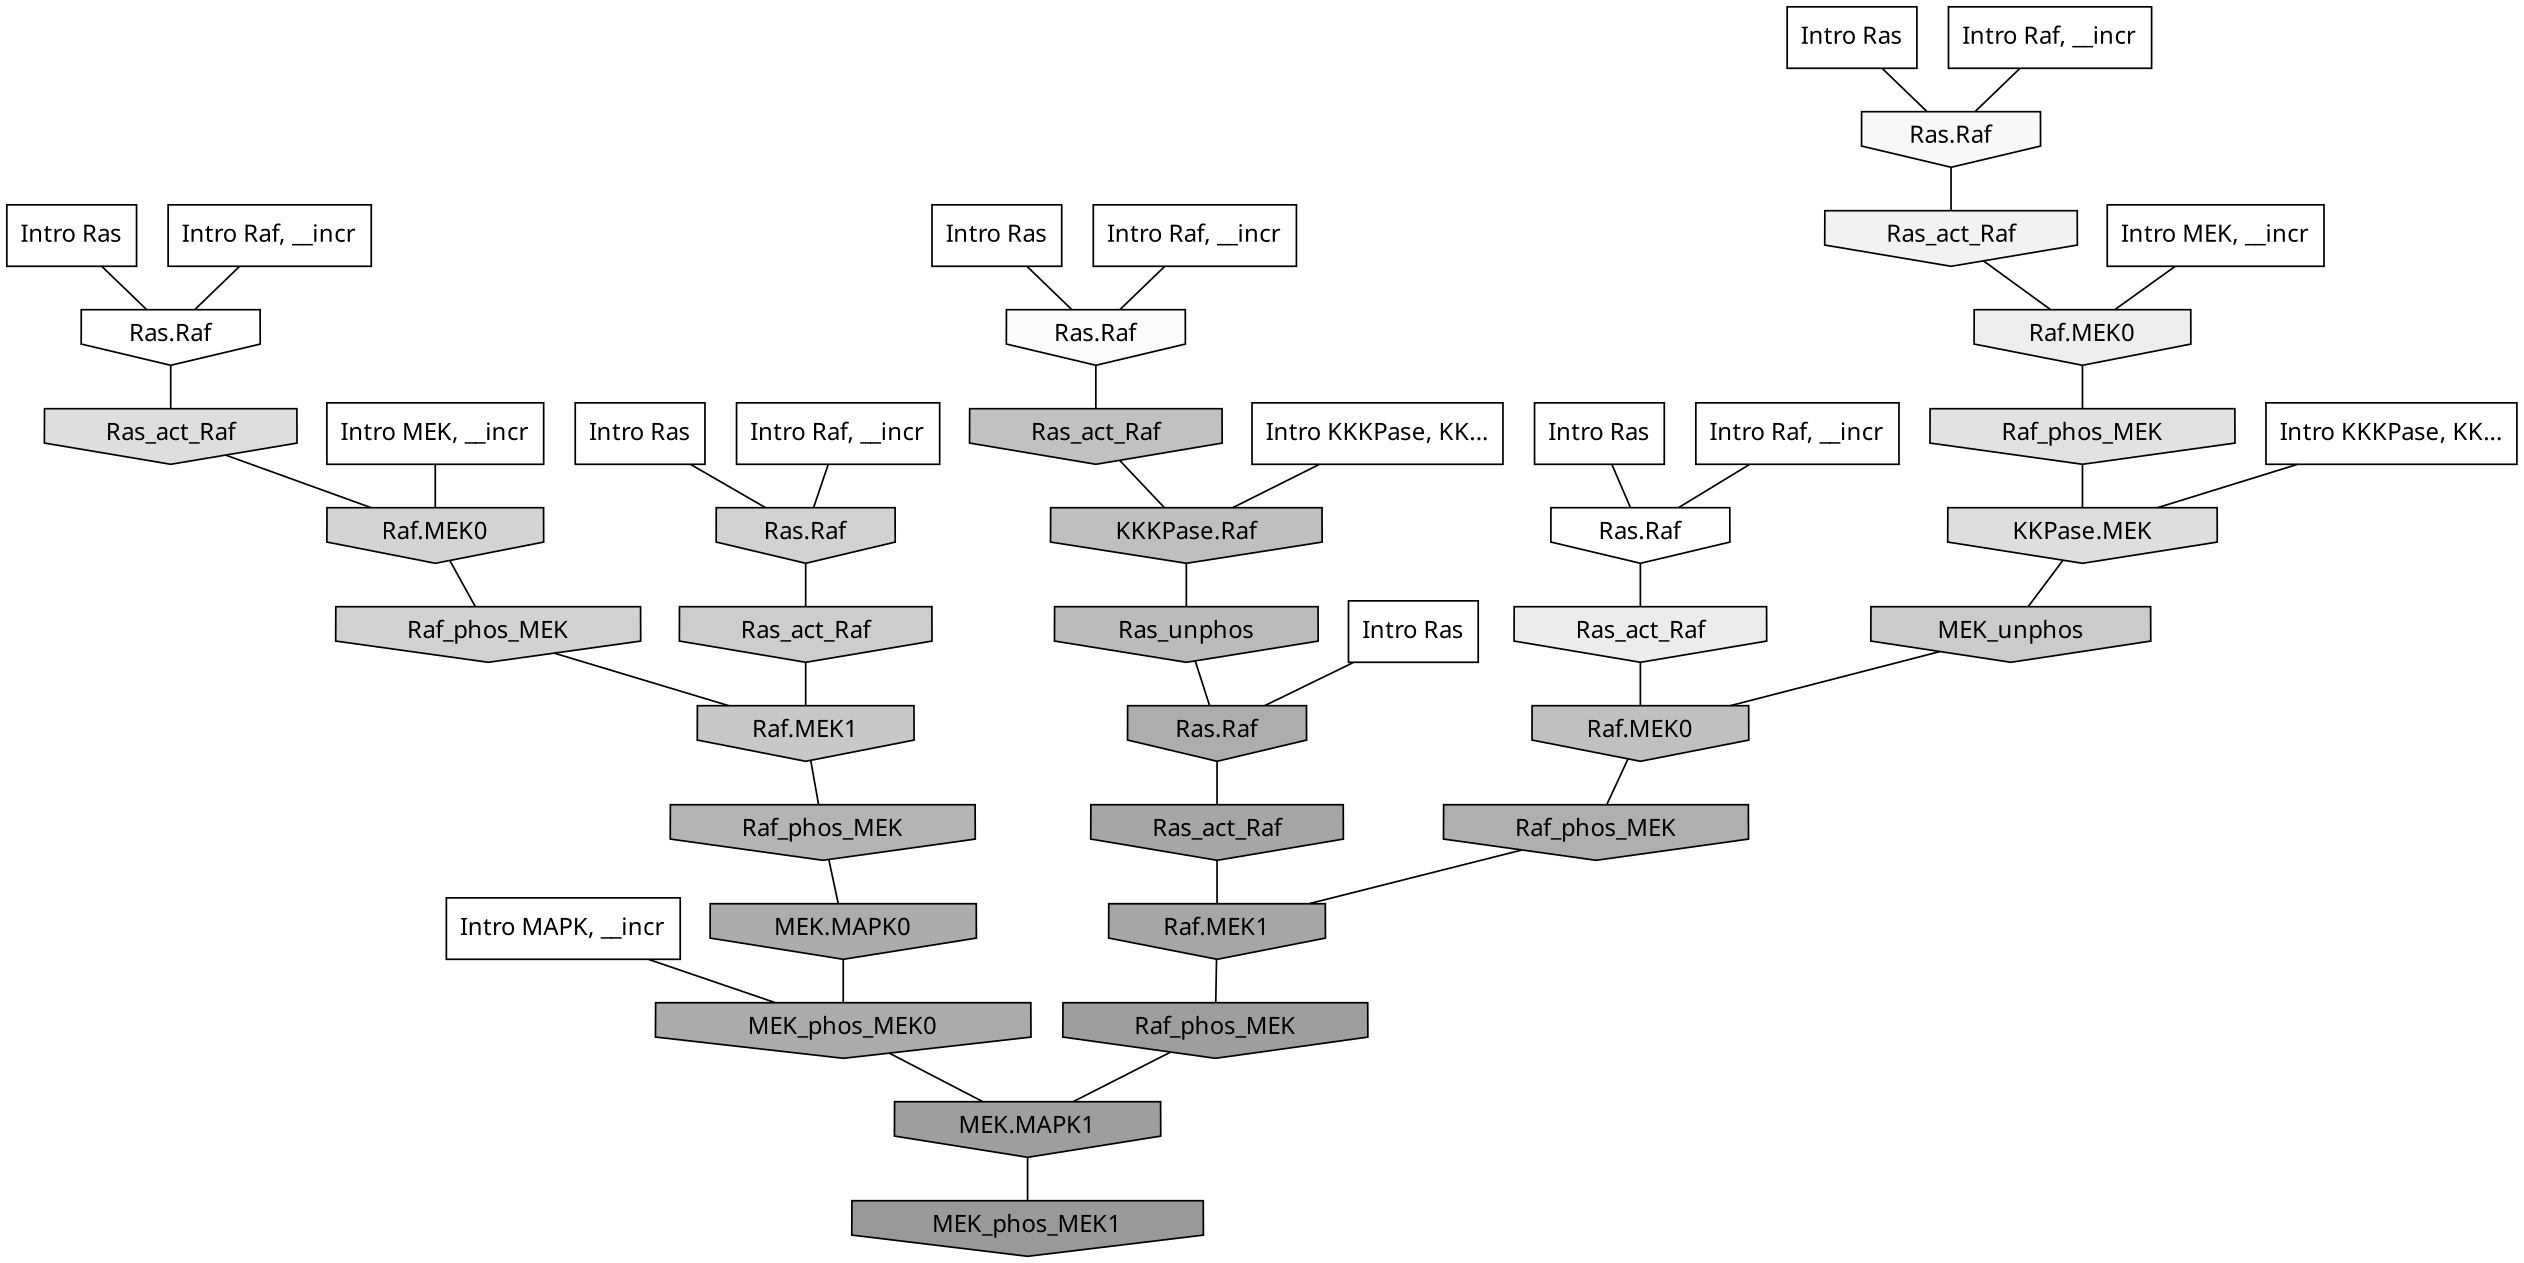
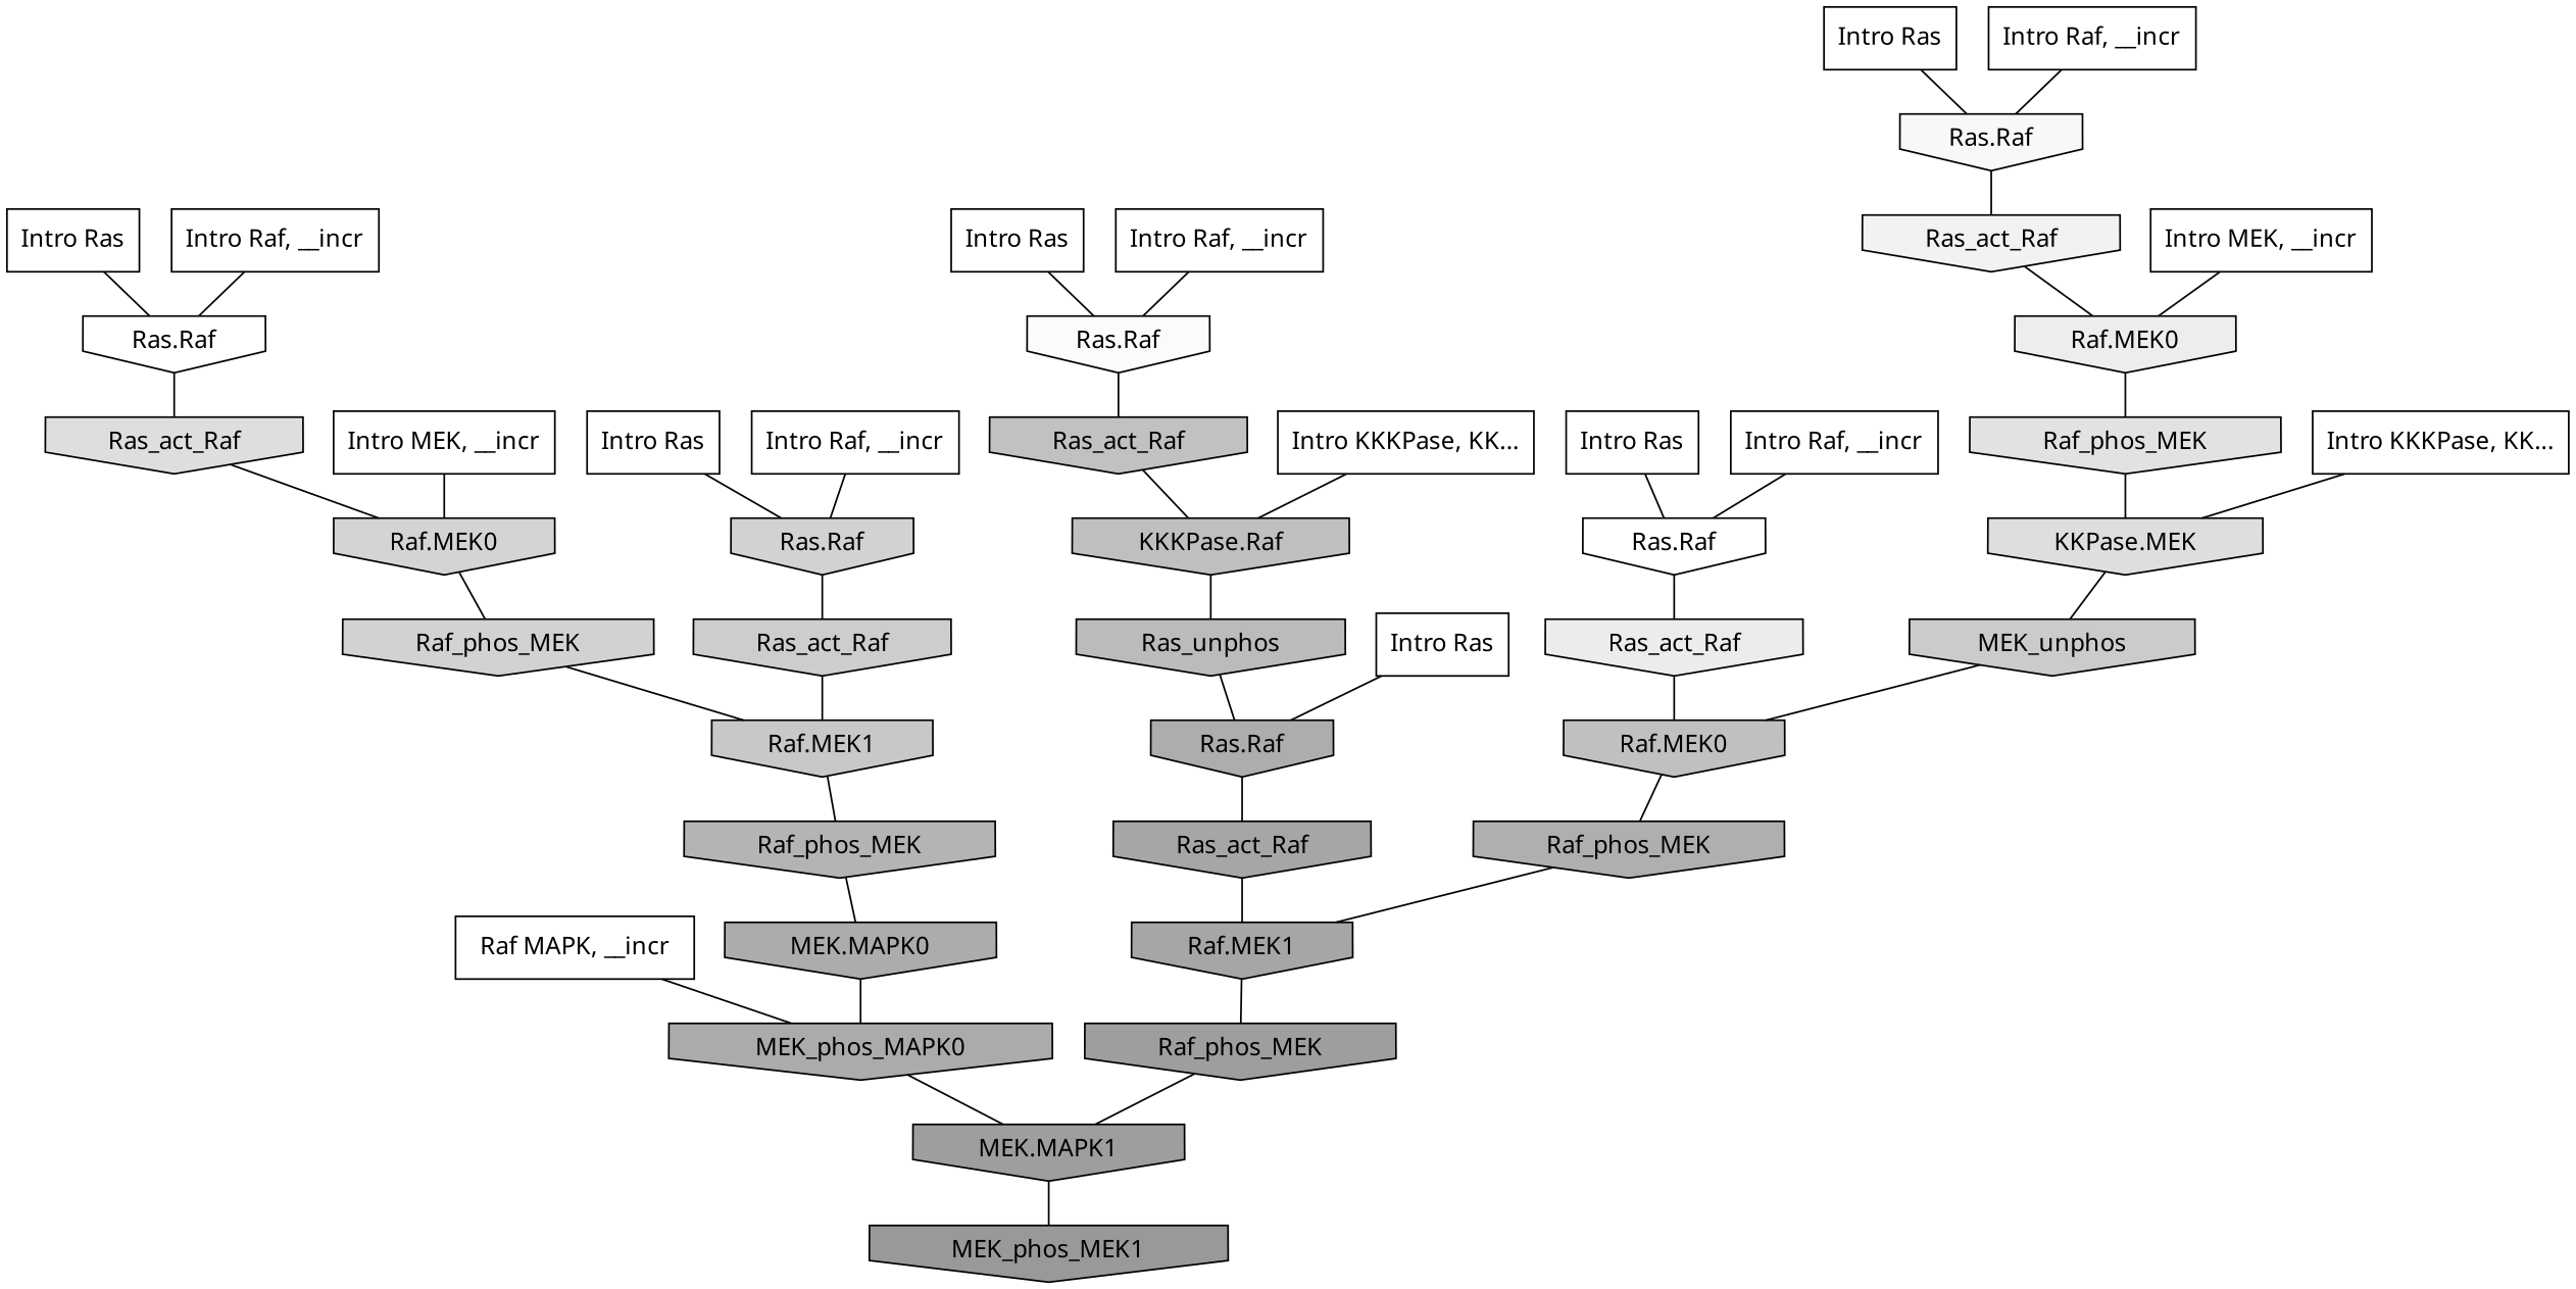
  digraph {
    rankdir=TB
    ranksep=0.30
    node [fillcolor="0.000 0.000 1.000" fontname="CMU Serif" shape=invhouse style=filled]
    edge [color="0.000 0.000 0.000" dir=none fontname="CMU Serif"]
    n1 [label="Intro Ras" shape=rectangle]
    n2 [label="Ras.Raf"]
    n3 [fillcolor="0.000 0.000 0.923" label=Ras_act_Raf]
    n4 [label="Intro Ras" shape=rectangle]
    n5 [fillcolor="0.000 0.000 0.969" label="Ras.Raf"]
    n6 [fillcolor="0.000 0.000 0.947" label=Ras_act_Raf]
    n7 [label="Intro Ras" shape=rectangle]
    n8 [fillcolor="0.000 0.000 0.984" label="Ras.Raf"]
    n9 [fillcolor="0.000 0.000 0.757" label=Ras_act_Raf]
    n10 [label="Intro Ras" shape=rectangle]
    n11 [label="Ras.Raf"]
    n12 [fillcolor="0.000 0.000 0.870" label=Ras_act_Raf]
    n13 [label="Intro Ras" shape=rectangle]
    n14 [fillcolor="0.000 0.000 0.824" label="Ras.Raf"]
    n15 [fillcolor="0.000 0.000 0.802" label=Ras_act_Raf]
    n16 [label="Intro Ras" shape=rectangle]
    n17 [fillcolor="0.000 0.000 0.679" label="Ras.Raf"]
    n18 [fillcolor="0.000 0.000 0.650" label=Ras_act_Raf]
    n19 [label="Intro Raf, __incr" shape=rectangle]
    n20 [label="Intro Raf, __incr" shape=rectangle]
    n21 [label="Intro Raf, __incr" shape=rectangle]
    n22 [label="Intro Raf, __incr" shape=rectangle]
    n23 [label="Intro Raf, __incr" shape=rectangle]
    n24 [label="Intro MEK, __incr" shape=rectangle]
    n25 [fillcolor="0.000 0.000 0.832" label="Raf.MEK0"]
    n26 [fillcolor="0.000 0.000 0.824" label=Raf_phos_MEK]
    n27 [label="Intro MEK, __incr" shape=rectangle]
    n28 [fillcolor="0.000 0.000 0.927" label="Raf.MEK0"]
    n29 [fillcolor="0.000 0.000 0.886" label=Raf_phos_MEK]
-   n30 [label="Intro MAPK, __incr" shape=rectangle]
-   n31 [fillcolor="0.000 0.000 0.668" label=MEK_phos_MEK0]
+   n30 [label="Raf MAPK, __incr" shape=rectangle]
+   n31 [fillcolor="0.000 0.000 0.668" label=MEK_phos_MAPK0]
    n32 [fillcolor="0.000 0.000 0.672" label="MEK.MAPK0"]
    n33 [label="Intro KKKPase, KK..." shape=rectangle]
    n34 [fillcolor="0.000 0.000 0.749" label="KKKPase.Raf"]
    n35 [fillcolor="0.000 0.000 0.732" label=Ras_unphos]
    n36 [label="Intro KKKPase, KK..." shape=rectangle]
    n37 [fillcolor="0.000 0.000 0.871" label="KKPase.MEK"]
    n38 [fillcolor="0.000 0.000 0.795" label=MEK_unphos]
    n39 [fillcolor="0.000 0.000 0.751" label="Raf.MEK0"]
    n40 [fillcolor="0.000 0.000 0.684" label=Raf_phos_MEK]
    n41 [fillcolor="0.000 0.000 0.783" label="Raf.MEK1"]
    n42 [fillcolor="0.000 0.000 0.707" label=Raf_phos_MEK]
    n43 [fillcolor="0.000 0.000 0.650" label="Raf.MEK1"]
    n44 [fillcolor="0.000 0.000 0.618" label=Raf_phos_MEK]
    n45 [fillcolor="0.000 0.000 0.618" label="MEK.MAPK1"]
    n46 [fillcolor="0.000 0.000 0.600" label=MEK_phos_MEK1]
    n1 -> n2
    n2 -> n3
    n3 -> n39
    n4 -> n5
    n5 -> n6
    n6 -> n28
    n7 -> n8
    n8 -> n9
    n9 -> n34
    n10 -> n11
    n11 -> n12
    n12 -> n25
    n13 -> n14
    n14 -> n15
    n15 -> n41
    n16 -> n17
    n17 -> n18
    n18 -> n43
    n19 -> n11
    n20 -> n2
    n21 -> n8
    n22 -> n5
    n23 -> n14
    n24 -> n25
    n25 -> n26
    n26 -> n41
    n27 -> n28
    n28 -> n29
    n29 -> n37
    n30 -> n31
    n31 -> n45
    n32 -> n31
    n33 -> n34
    n34 -> n35
    n35 -> n17
    n36 -> n37
    n37 -> n38
    n38 -> n39
    n39 -> n40
    n40 -> n43
    n41 -> n42
    n42 -> n32
    n43 -> n44
    n44 -> n45
    n45 -> n46
  }
